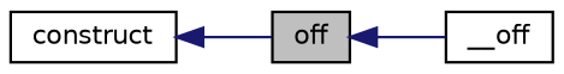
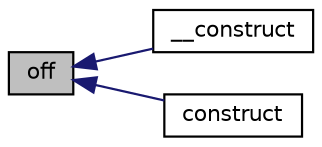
  digraph {
    rankdir=LR
    node [color=black fillcolor=white fontname=Helvetica fontsize=10 shape=record style=filled]
    edge [color=midnightblue dir=back fontname=Helvetica fontsize=10 labelfontname=Helvetica labelfontsize=10 style=solid]
    n1 [fillcolor=grey75 fontcolor=black height=0.2 label=off width=0.4]
-   n2 [height=0.2 label=__off width=0.4]
+   n2 [height=0.2 label=__construct width=0.4]
    n3 [height=0.2 label=construct width=0.4]
    n1 -> n2
-   n3 -> n1
+   n1 -> n3
  }
